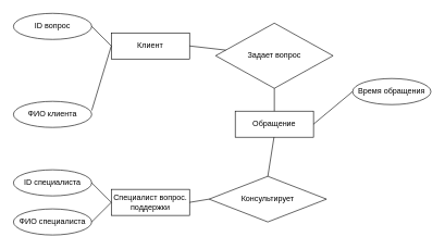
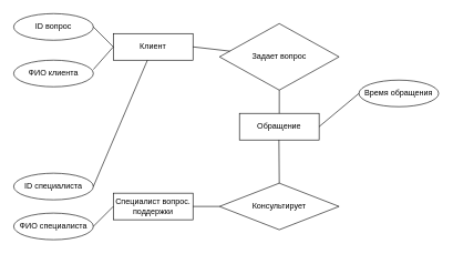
  <mxCell id="0" />
  <mxCell id="1" parent="0" />
  <mxCell id="2" value="Клиент" style="rounded=0;whiteSpace=wrap;html=1;" vertex="1" parent="1"><mxGeometry x="170" y="50" width="120" height="40" as="geometry" /></mxCell>
  <mxCell id="3" value="Специалист вопрос. поддержки" style="rounded=0;whiteSpace=wrap;html=1;" vertex="1" parent="1"><mxGeometry x="170" y="290" width="120" height="40" as="geometry" /></mxCell>
  <mxCell id="4" value="ID вопрос" style="ellipse;whiteSpace=wrap;html=1;" vertex="1" parent="1"><mxGeometry x="20" y="20" width="120" height="40" as="geometry" /></mxCell>
- <mxCell id="5" value="ФИО клиента" style="ellipse;whiteSpace=wrap;html=1;" vertex="1" parent="1"><mxGeometry x="20" y="155" width="120" height="40" as="geometry" /></mxCell>
+ <mxCell id="5" value="ФИО клиента" style="ellipse;whiteSpace=wrap;html=1;" vertex="1" parent="1"><mxGeometry x="20" y="90" width="120" height="40" as="geometry" /></mxCell>
  <mxCell id="6" style="edgeStyle=orthogonalEdgeStyle;rounded=0;orthogonalLoop=1;jettySize=auto;html=1;exitX=0.5;exitY=1;exitDx=0;exitDy=0;" edge="1" parent="1" source="2" target="2"><mxGeometry relative="1" as="geometry" /></mxCell>
  <mxCell id="7" value="Задает вопрос" style="rhombus;whiteSpace=wrap;html=1;" vertex="1" parent="1"><mxGeometry x="330" y="35" width="180" height="100" as="geometry" /></mxCell>
- <mxCell id="8" value="Консультирует" style="rhombus;whiteSpace=wrap;html=1;" vertex="1" parent="1"><mxGeometry x="320" y="270" width="180" height="70" as="geometry" /></mxCell>
+ <mxCell id="8" value="Консультирует" style="rhombus;whiteSpace=wrap;html=1;" vertex="1" parent="1"><mxGeometry x="330" y="275" width="180" height="70" as="geometry" /></mxCell>
  <mxCell id="9" value="ID специалиста" style="ellipse;whiteSpace=wrap;html=1;" vertex="1" parent="1"><mxGeometry x="20" y="260" width="120" height="40" as="geometry" /></mxCell>
  <mxCell id="10" value="ФИО специалиста" style="ellipse;whiteSpace=wrap;html=1;" vertex="1" parent="1"><mxGeometry x="20" y="320" width="120" height="40" as="geometry" /></mxCell>
  <mxCell id="11" value="Обращение" style="rounded=0;whiteSpace=wrap;html=1;" vertex="1" parent="1"><mxGeometry x="360" y="170" width="120" height="40" as="geometry" /></mxCell>
  <mxCell id="12" value="Время обращения" style="ellipse;whiteSpace=wrap;html=1;" vertex="1" parent="1"><mxGeometry x="540" y="120" width="120" height="40" as="geometry" /></mxCell>
  <mxCell id="13" value="" style="endArrow=none;html=1;exitX=1;exitY=0.5;exitDx=0;exitDy=0;entryX=0;entryY=0.5;entryDx=0;entryDy=0;" edge="1" parent="1" source="4" target="2"><mxGeometry width="50" height="50" relative="1" as="geometry"><mxPoint x="330" y="240" as="sourcePoint" /><mxPoint x="380" y="190" as="targetPoint" /></mxGeometry></mxCell>
  <mxCell id="14" value="" style="endArrow=none;html=1;exitX=1;exitY=0.35;exitDx=0;exitDy=0;exitPerimeter=0;" edge="1" parent="1" source="5"><mxGeometry width="50" height="50" relative="1" as="geometry"><mxPoint x="150" y="50" as="sourcePoint" /><mxPoint x="170" y="70" as="targetPoint" /></mxGeometry></mxCell>
  <mxCell id="15" value="" style="endArrow=none;html=1;exitX=1;exitY=0.5;exitDx=0;exitDy=0;" edge="1" parent="1" source="2" target="7"><mxGeometry width="50" height="50" relative="1" as="geometry"><mxPoint x="280" y="150" as="sourcePoint" /><mxPoint x="330" y="100" as="targetPoint" /></mxGeometry></mxCell>
  <mxCell id="16" value="" style="endArrow=none;html=1;entryX=0.5;entryY=1;entryDx=0;entryDy=0;" edge="1" parent="1" source="11" target="7"><mxGeometry width="50" height="50" relative="1" as="geometry"><mxPoint x="320" y="190" as="sourcePoint" /><mxPoint x="420" y="110" as="targetPoint" /></mxGeometry></mxCell>
  <mxCell id="17" value="" style="endArrow=none;html=1;exitX=0.5;exitY=0;exitDx=0;exitDy=0;" edge="1" parent="1" source="8"><mxGeometry width="50" height="50" relative="1" as="geometry"><mxPoint x="420" y="270" as="sourcePoint" /><mxPoint x="419.5" y="210" as="targetPoint" /></mxGeometry></mxCell>
  <mxCell id="18" value="" style="endArrow=none;html=1;entryX=0;entryY=0.5;entryDx=0;entryDy=0;exitX=1;exitY=0.5;exitDx=0;exitDy=0;" edge="1" parent="1" source="11" target="12"><mxGeometry width="50" height="50" relative="1" as="geometry"><mxPoint x="460" y="170" as="sourcePoint" /><mxPoint x="510" y="120" as="targetPoint" /></mxGeometry></mxCell>
  <mxCell id="19" value="" style="endArrow=none;html=1;exitX=1;exitY=0.5;exitDx=0;exitDy=0;entryX=0;entryY=0.5;entryDx=0;entryDy=0;" edge="1" parent="1" source="3" target="8"><mxGeometry width="50" height="50" relative="1" as="geometry"><mxPoint x="290" y="290" as="sourcePoint" /><mxPoint x="340" y="240" as="targetPoint" /></mxGeometry></mxCell>
- <mxCell id="20" value="" style="endArrow=none;html=1;exitX=1;exitY=0.5;exitDx=0;exitDy=0;entryX=0;entryY=0.5;entryDx=0;entryDy=0;" edge="1" parent="1" source="9" target="3"><mxGeometry width="50" height="50" relative="1" as="geometry"><mxPoint x="160" y="280" as="sourcePoint" /><mxPoint x="210" y="230" as="targetPoint" /></mxGeometry></mxCell>
+ <mxCell id="20" value="" style="endArrow=none;html=1;exitX=1;exitY=0.5;exitDx=0;exitDy=0;" edge="1" parent="1" source="9" target="2"><mxGeometry width="50" height="50" relative="1" as="geometry"><mxPoint x="160" y="280" as="sourcePoint" /><mxPoint x="210" y="230" as="targetPoint" /></mxGeometry></mxCell>
  <mxCell id="21" value="" style="endArrow=none;html=1;exitX=1;exitY=0.5;exitDx=0;exitDy=0;entryX=0;entryY=0.5;entryDx=0;entryDy=0;" edge="1" parent="1" source="10" target="3"><mxGeometry width="50" height="50" relative="1" as="geometry"><mxPoint x="160" y="390" as="sourcePoint" /><mxPoint x="210" y="340" as="targetPoint" /></mxGeometry></mxCell>
